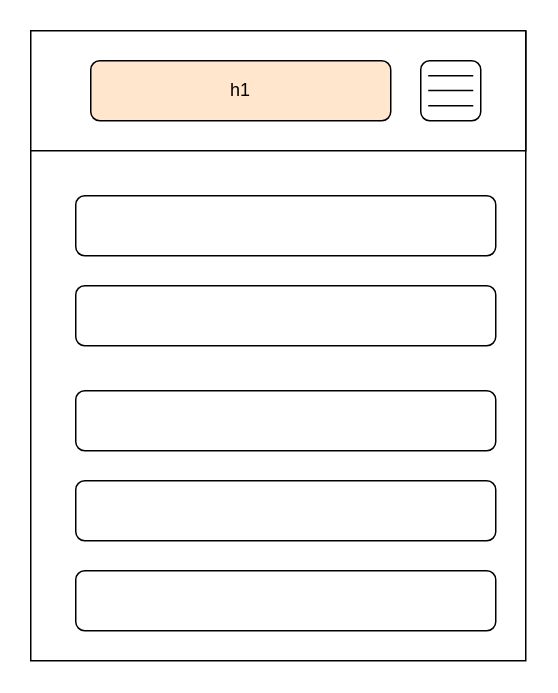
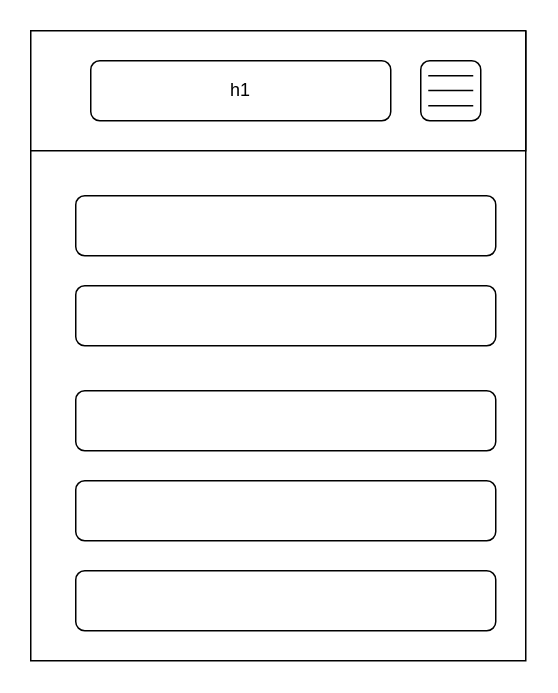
  <mxCell id="0" />
  <mxCell id="1" parent="0" />
  <mxCell id="2" value="" style="swimlane;startSize=0;" vertex="1" parent="1"><mxGeometry y="20" width="330" height="420" as="geometry" x="20" /></mxCell>
  <mxCell id="3" value="" style="rounded=0;whiteSpace=wrap;html=1;" vertex="1" parent="2"><mxGeometry width="330" height="80" as="geometry" /></mxCell>
- <mxCell id="4" value="h1" style="rounded=1;whiteSpace=wrap;html=1;fillColor=#ffe6cc;" vertex="1" parent="2"><mxGeometry x="40" y="20" width="200" height="40" as="geometry" /></mxCell>
+ <mxCell id="4" value="h1" style="rounded=1;whiteSpace=wrap;html=1;" vertex="1" parent="2"><mxGeometry x="40" y="20" width="200" height="40" as="geometry" /></mxCell>
  <mxCell id="5" value="" style="rounded=1;whiteSpace=wrap;html=1;" vertex="1" parent="2"><mxGeometry x="260" y="20" width="40" height="40" as="geometry" /></mxCell>
  <mxCell id="6" value="" style="endArrow=none;html=1;rounded=0;" edge="1" parent="2"><mxGeometry width="50" height="50" relative="1" as="geometry"><mxPoint x="265" y="30" as="sourcePoint" /><mxPoint x="295" y="30" as="targetPoint" /></mxGeometry></mxCell>
  <mxCell id="7" value="" style="endArrow=none;html=1;rounded=0;" edge="1" parent="2"><mxGeometry width="50" height="50" relative="1" as="geometry"><mxPoint x="265" y="39.83" as="sourcePoint" /><mxPoint x="295" y="39.83" as="targetPoint" /></mxGeometry></mxCell>
  <mxCell id="8" value="" style="endArrow=none;html=1;rounded=0;" edge="1" parent="2"><mxGeometry width="50" height="50" relative="1" as="geometry"><mxPoint x="265" y="50" as="sourcePoint" /><mxPoint x="295" y="50" as="targetPoint" /></mxGeometry></mxCell>
  <mxCell id="9" value="" style="rounded=1;whiteSpace=wrap;html=1;" vertex="1" parent="2"><mxGeometry x="30" y="110" width="280" height="40" as="geometry" /></mxCell>
  <mxCell id="10" value="" style="rounded=1;whiteSpace=wrap;html=1;" vertex="1" parent="2"><mxGeometry x="30" y="360" width="280" height="40" as="geometry" /></mxCell>
  <mxCell id="11" value="" style="rounded=1;whiteSpace=wrap;html=1;" vertex="1" parent="2"><mxGeometry x="30" y="300" width="280" height="40" as="geometry" /></mxCell>
  <mxCell id="12" value="" style="rounded=1;whiteSpace=wrap;html=1;" vertex="1" parent="2"><mxGeometry x="30" y="240" width="280" height="40" as="geometry" /></mxCell>
  <mxCell id="13" value="" style="rounded=1;whiteSpace=wrap;html=1;" vertex="1" parent="2"><mxGeometry x="30" y="170" width="280" height="40" as="geometry" /></mxCell>
